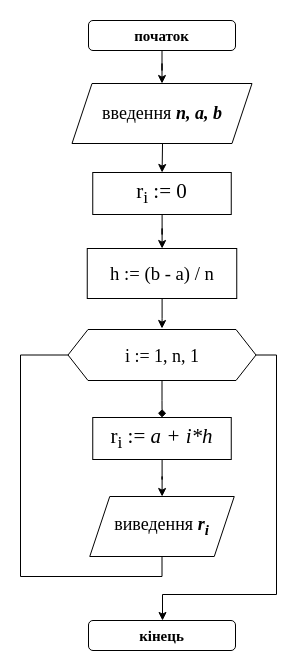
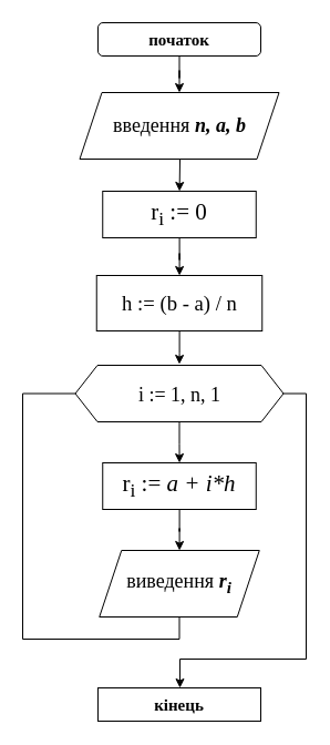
  <mxCell id="0" />
  <mxCell id="1" parent="0" />
  <mxCell id="2" value="" style="edgeStyle=orthogonalEdgeStyle;rounded=0;orthogonalLoop=1;jettySize=auto;html=1;fontFamily=Times New Roman;fontSize=16;" edge="1" parent="1" source="3" target="10"><mxGeometry relative="1" as="geometry" /></mxCell>
  <mxCell id="3" value="&lt;font style=&quot;font-size: 15px&quot; face=&quot;Times New Roman&quot;&gt;&lt;b&gt;початок&lt;/b&gt;&lt;/font&gt;" style="rounded=1;whiteSpace=wrap;html=1;fontSize=15;" parent="1" vertex="1"><mxGeometry x="88" y="20" width="147" height="30" as="geometry" /></mxCell>
  <mxCell id="4" style="edgeStyle=orthogonalEdgeStyle;rounded=0;orthogonalLoop=1;jettySize=auto;html=1;exitX=0.5;exitY=1;exitDx=0;exitDy=0;fontFamily=Times New Roman;fontSize=16;" edge="1" parent="1" target="6"><mxGeometry relative="1" as="geometry"><mxPoint x="161.5" y="116" as="sourcePoint" /></mxGeometry></mxCell>
  <mxCell id="5" value="" style="edgeStyle=orthogonalEdgeStyle;rounded=0;orthogonalLoop=1;jettySize=auto;html=1;fontFamily=Times New Roman;fontSize=16;" edge="1" parent="1" source="6" target="8"><mxGeometry relative="1" as="geometry" /></mxCell>
  <mxCell id="6" value="&lt;p&gt;&lt;font face=&quot;Times New Roman&quot; style=&quot;font-size: 21px&quot;&gt;&lt;span&gt;r&lt;sub&gt;i&lt;/sub&gt; := 0&lt;/span&gt;&lt;/font&gt;&lt;/p&gt;" style="rounded=0;whiteSpace=wrap;html=1;" vertex="1" parent="1"><mxGeometry x="92.25" y="172" width="138.5" height="42" as="geometry" /></mxCell>
  <mxCell id="7" value="" style="edgeStyle=orthogonalEdgeStyle;rounded=0;orthogonalLoop=1;jettySize=auto;html=1;fontFamily=Times New Roman;fontSize=21;" edge="1" parent="1" source="8"><mxGeometry relative="1" as="geometry"><mxPoint x="161.5" y="328" as="targetPoint" /></mxGeometry></mxCell>
  <mxCell id="8" value="&lt;p&gt;&lt;span style=&quot;font-size: 14.0pt ; line-height: 115% ; font-family: &amp;#34;times new roman&amp;#34; , serif&quot;&gt;h&lt;/span&gt;&lt;span style=&quot;font-size: 14.0pt ; line-height: 115% ; font-family: &amp;#34;times new roman&amp;#34; , serif&quot;&gt; &lt;span lang=&quot;UK&quot;&gt;:= (b - a) / n&lt;/span&gt;&lt;/span&gt;&lt;br&gt;&lt;/p&gt;" style="rounded=0;whiteSpace=wrap;html=1;" vertex="1" parent="1"><mxGeometry x="86.75" y="248" width="149.5" height="50" as="geometry" /></mxCell>
- <mxCell id="9" value="&lt;font style=&quot;font-size: 15px&quot; face=&quot;Times New Roman&quot;&gt;&lt;b&gt;кінець&lt;/b&gt;&lt;/font&gt;" style="rounded=1;whiteSpace=wrap;html=1;fontSize=15;" vertex="1" parent="1"><mxGeometry x="88" y="620" width="147" height="30" as="geometry" /></mxCell>
+ <mxCell id="9" value="&lt;font style=&quot;font-size: 15px&quot; face=&quot;Times New Roman&quot;&gt;&lt;b&gt;кінець&lt;/b&gt;&lt;/font&gt;" style="whiteSpace=wrap;html=1;fontSize=15;rounded=0;" vertex="1" parent="1"><mxGeometry x="88" y="620" width="147" height="30" as="geometry" /></mxCell>
  <mxCell id="10" value="&lt;font style=&quot;font-size: 18px&quot; face=&quot;Times New Roman&quot;&gt;введення &lt;b&gt;&lt;i&gt;n, a, b&lt;/i&gt;&lt;/b&gt;&lt;/font&gt;" style="shape=parallelogram;perimeter=parallelogramPerimeter;whiteSpace=wrap;html=1;fixedSize=1;fontFamily=Helvetica;fontSize=15;align=center;" vertex="1" parent="1"><mxGeometry x="71.5" y="83" width="180" height="60" as="geometry" /></mxCell>
- <mxCell id="11" value="" style="edgeStyle=orthogonalEdgeStyle;rounded=0;orthogonalLoop=1;jettySize=auto;html=1;fontFamily=Times New Roman;fontSize=18;endArrow=diamond;" edge="1" parent="1" source="13" target="15"><mxGeometry relative="1" as="geometry" /></mxCell>
+ <mxCell id="11" value="" style="edgeStyle=orthogonalEdgeStyle;rounded=0;orthogonalLoop=1;jettySize=auto;html=1;fontFamily=Times New Roman;fontSize=18;" edge="1" parent="1" source="13" target="15"><mxGeometry relative="1" as="geometry" /></mxCell>
  <mxCell id="12" style="edgeStyle=orthogonalEdgeStyle;rounded=0;orthogonalLoop=1;jettySize=auto;html=1;exitX=1;exitY=0.5;exitDx=0;exitDy=0;fontFamily=Times New Roman;fontSize=18;" edge="1" parent="1" source="13" target="9"><mxGeometry relative="1" as="geometry"><Array as="points"><mxPoint x="276" y="355" /><mxPoint x="276" y="594" /><mxPoint x="162" y="594" /></Array></mxGeometry></mxCell>
  <mxCell id="13" value="&lt;font style=&quot;font-size: 18px&quot;&gt;i := 1, n, 1&lt;/font&gt;" style="shape=hexagon;perimeter=hexagonPerimeter2;whiteSpace=wrap;html=1;fixedSize=1;fontFamily=Times New Roman;fontSize=21;" vertex="1" parent="1"><mxGeometry x="67.5" y="329" width="188" height="51" as="geometry" /></mxCell>
  <mxCell id="14" value="" style="edgeStyle=orthogonalEdgeStyle;rounded=0;orthogonalLoop=1;jettySize=auto;html=1;fontFamily=Times New Roman;fontSize=18;" edge="1" parent="1" source="15" target="17"><mxGeometry relative="1" as="geometry" /></mxCell>
  <mxCell id="15" value="&lt;p&gt;&lt;font face=&quot;Times New Roman&quot; style=&quot;font-size: 21px&quot;&gt;r&lt;sub&gt;i&lt;/sub&gt; := &lt;i&gt;a + i*h&lt;/i&gt;&lt;/font&gt;&lt;/p&gt;" style="rounded=0;whiteSpace=wrap;html=1;" vertex="1" parent="1"><mxGeometry x="92.25" y="417" width="138.5" height="42" as="geometry" /></mxCell>
  <mxCell id="16" style="edgeStyle=orthogonalEdgeStyle;rounded=0;orthogonalLoop=1;jettySize=auto;html=1;exitX=0.5;exitY=1;exitDx=0;exitDy=0;entryX=0;entryY=0.5;entryDx=0;entryDy=0;fontFamily=Times New Roman;fontSize=18;endArrow=none;" edge="1" parent="1" source="17" target="13"><mxGeometry relative="1" as="geometry"><Array as="points"><mxPoint x="162" y="576" /><mxPoint x="20" y="576" /><mxPoint x="20" y="355" /></Array></mxGeometry></mxCell>
  <mxCell id="17" value="&lt;font style=&quot;font-size: 18px&quot; face=&quot;Times New Roman&quot;&gt;виведення &lt;b&gt;&lt;i&gt;r&lt;sub&gt;i&lt;/sub&gt;&lt;/i&gt;&lt;/b&gt;&lt;/font&gt;" style="shape=parallelogram;perimeter=parallelogramPerimeter;whiteSpace=wrap;html=1;fixedSize=1;fontFamily=Helvetica;fontSize=15;align=center;" vertex="1" parent="1"><mxGeometry x="89.25" y="496" width="144.5" height="60" as="geometry" /></mxCell>
